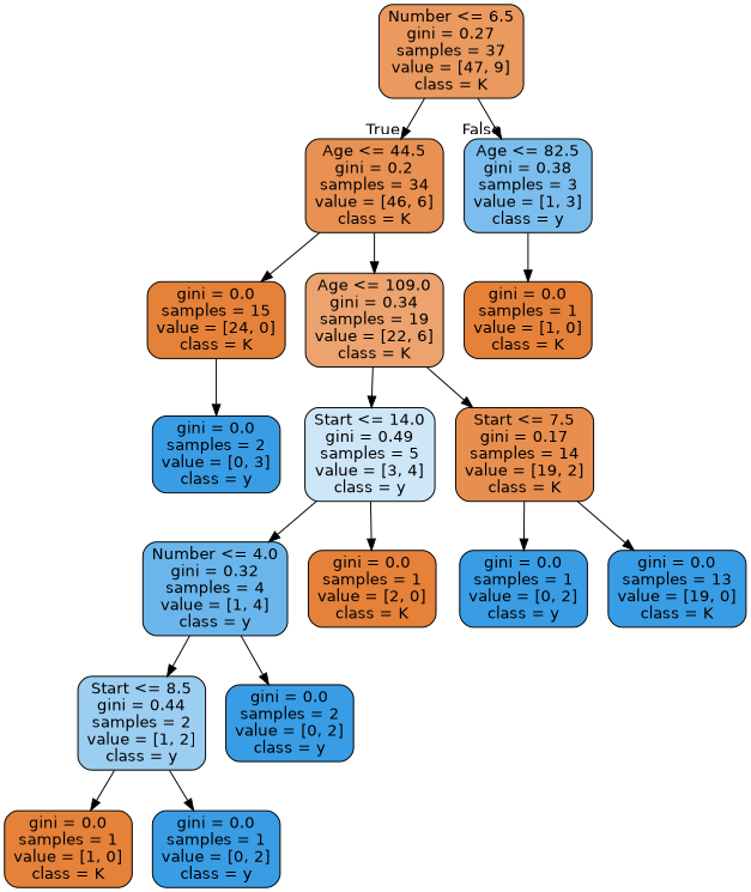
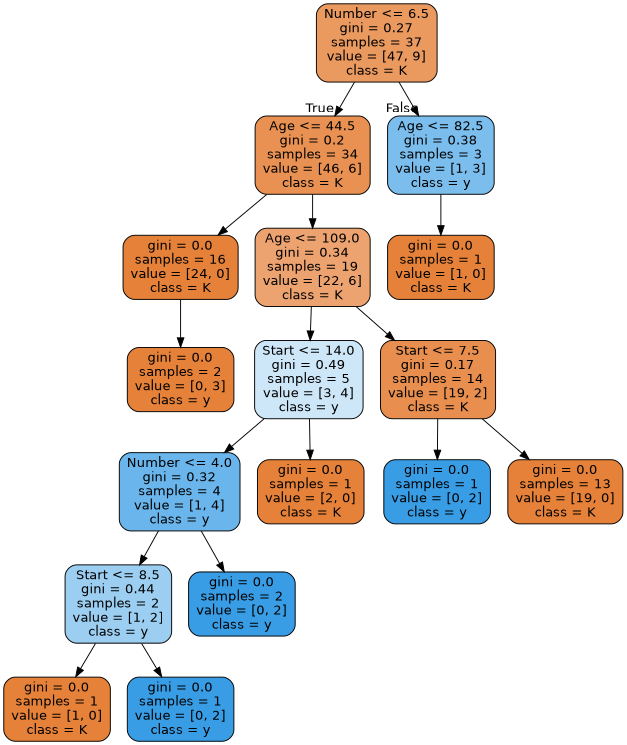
  digraph {
    node [color=black fillcolor="#e58139ff" fontname=helvetica shape=box style="filled, rounded"]
    edge [fontname=helvetica]
    n1 [fillcolor="#e58139ce" label="Number <= 6.5\ngini = 0.27\nsamples = 37\nvalue = [47, 9]\nclass = K"]
    n2 [fillcolor="#e58139de" label="Age <= 44.5\ngini = 0.2\nsamples = 34\nvalue = [46, 6]\nclass = K"]
    n3 [fillcolor="#399de5aa" label="Age <= 82.5\ngini = 0.38\nsamples = 3\nvalue = [1, 3]\nclass = y"]
-   n4 [label="gini = 0.0\nsamples = 15\nvalue = [24, 0]\nclass = K"]
+   n4 [label="gini = 0.0\nsamples = 16\nvalue = [24, 0]\nclass = K"]
    n5 [fillcolor="#e58139b9" label="Age <= 109.0\ngini = 0.34\nsamples = 19\nvalue = [22, 6]\nclass = K"]
    n6 [label="gini = 0.0\nsamples = 1\nvalue = [1, 0]\nclass = K"]
-   n7 [fillcolor="#399de5ff" label="gini = 0.0\nsamples = 2\nvalue = [0, 3]\nclass = y"]
+   n7 [label="gini = 0.0\nsamples = 2\nvalue = [0, 3]\nclass = y"]
    n8 [fillcolor="#399de540" label="Start <= 14.0\ngini = 0.49\nsamples = 5\nvalue = [3, 4]\nclass = y"]
    n9 [fillcolor="#e58139e4" label="Start <= 7.5\ngini = 0.17\nsamples = 14\nvalue = [19, 2]\nclass = K"]
    n10 [fillcolor="#399de5bf" label="Number <= 4.0\ngini = 0.32\nsamples = 4\nvalue = [1, 4]\nclass = y"]
    n11 [label="gini = 0.0\nsamples = 1\nvalue = [2, 0]\nclass = K"]
    n12 [fillcolor="#399de5ff" label="gini = 0.0\nsamples = 1\nvalue = [0, 2]\nclass = y"]
-   n13 [fillcolor="#399de5ff" label="gini = 0.0\nsamples = 13\nvalue = [19, 0]\nclass = K"]
+   n13 [label="gini = 0.0\nsamples = 13\nvalue = [19, 0]\nclass = K"]
    n14 [fillcolor="#399de57f" label="Start <= 8.5\ngini = 0.44\nsamples = 2\nvalue = [1, 2]\nclass = y"]
    n15 [fillcolor="#399de5ff" label="gini = 0.0\nsamples = 2\nvalue = [0, 2]\nclass = y"]
    n16 [label="gini = 0.0\nsamples = 1\nvalue = [1, 0]\nclass = K"]
    n17 [fillcolor="#399de5ff" label="gini = 0.0\nsamples = 1\nvalue = [0, 2]\nclass = y"]
    n1 -> n2 [headlabel=True labelangle=45 labeldistance=2.5]
    n1 -> n3 [headlabel=False labelangle=-45 labeldistance=2.5]
    n2 -> n4
    n2 -> n5
    n3 -> n6
    n4 -> n7
    n5 -> n8
    n5 -> n9
    n8 -> n10
    n8 -> n11
    n9 -> n12
    n9 -> n13
    n10 -> n14
    n10 -> n15
    n14 -> n16
    n14 -> n17
  }
